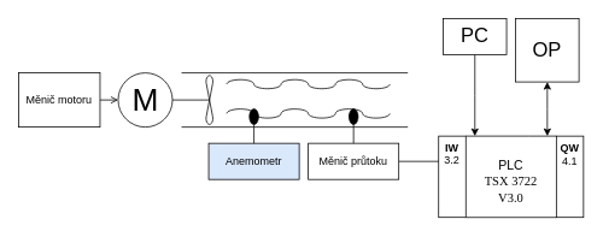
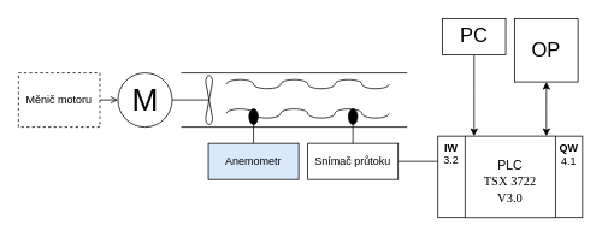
  <mxCell id="0" />
  <mxCell id="1" parent="0" />
  <mxCell id="2" style="edgeStyle=orthogonalEdgeStyle;rounded=0;orthogonalLoop=1;jettySize=auto;html=1;exitX=1;exitY=0.5;exitDx=0;exitDy=0;endArrow=none;endFill=0;" parent="1" source="21" edge="1"><mxGeometry relative="1" as="geometry"><mxPoint x="445.818" y="170" as="sourcePoint" /><mxPoint x="490" y="178" as="targetPoint" /><Array as="points"><mxPoint x="440" y="178" /><mxPoint x="440" y="178" /></Array></mxGeometry></mxCell>
  <mxCell id="3" style="edgeStyle=orthogonalEdgeStyle;rounded=0;orthogonalLoop=1;jettySize=auto;html=1;exitX=1;exitY=0;exitDx=0;exitDy=0;entryX=0;entryY=0;entryDx=0;entryDy=0;endArrow=none;endFill=0;" parent="1" source="6" target="5" edge="1"><mxGeometry relative="1" as="geometry"><Array as="points"><mxPoint x="584" y="150" /><mxPoint x="584" y="150" /></Array></mxGeometry></mxCell>
  <mxCell id="4" style="edgeStyle=orthogonalEdgeStyle;rounded=0;orthogonalLoop=1;jettySize=auto;html=1;exitX=1;exitY=1;exitDx=0;exitDy=0;entryX=0;entryY=1;entryDx=0;entryDy=0;endArrow=none;endFill=0;" parent="1" source="6" target="5" edge="1"><mxGeometry relative="1" as="geometry"><Array as="points"><mxPoint x="514" y="240" /><mxPoint x="614" y="240" /></Array></mxGeometry></mxCell>
  <mxCell id="5" value="&lt;b&gt;QW&lt;/b&gt;&lt;br&gt;4.1" style="rounded=0;whiteSpace=wrap;html=1;align=center;horizontal=1;verticalAlign=top;" parent="1" vertex="1"><mxGeometry x="614" y="150" width="30" height="90" as="geometry" /></mxCell>
  <mxCell id="6" value="&lt;b&gt;IW&lt;/b&gt;&lt;br&gt;3.2&lt;br&gt;" style="rounded=0;whiteSpace=wrap;html=1;align=center;verticalAlign=top;spacing=1;" parent="1" vertex="1"><mxGeometry x="484" y="150" width="30" height="90" as="geometry" /></mxCell>
  <mxCell id="7" style="edgeStyle=orthogonalEdgeStyle;rounded=0;orthogonalLoop=1;jettySize=auto;html=1;exitX=0.5;exitY=1;exitDx=0;exitDy=0;endArrow=classic;endFill=1;" parent="1" source="8" edge="1"><mxGeometry relative="1" as="geometry"><mxPoint x="524" y="150" as="targetPoint" /></mxGeometry></mxCell>
  <mxCell id="8" value="&lt;font style=&quot;font-size: 22px&quot;&gt;PC&lt;/font&gt;" style="whiteSpace=wrap;html=1;aspect=fixed;verticalAlign=middle;" parent="1" vertex="1"><mxGeometry x="489" y="20" width="70" height="40" as="geometry" /></mxCell>
  <mxCell id="9" value="&lt;font style=&quot;font-size: 14px&quot;&gt;PLC&lt;br&gt;&lt;span style=&quot;font-family: &amp;#34;times new roman&amp;#34; , serif&quot;&gt;TSX 3722 V3.0&lt;/span&gt;&lt;/font&gt;" style="text;html=1;strokeColor=none;fillColor=none;align=center;verticalAlign=middle;whiteSpace=wrap;rounded=0;" parent="1" vertex="1"><mxGeometry x="534" y="162" width="60" height="78" as="geometry" /></mxCell>
  <mxCell id="10" style="edgeStyle=orthogonalEdgeStyle;rounded=0;orthogonalLoop=1;jettySize=auto;html=1;exitX=0.5;exitY=1;exitDx=0;exitDy=0;startArrow=classic;startFill=1;" parent="1" source="11" edge="1"><mxGeometry relative="1" as="geometry"><mxPoint x="604" y="150" as="targetPoint" /></mxGeometry></mxCell>
  <mxCell id="11" value="&lt;font style=&quot;font-size: 22px&quot;&gt;OP&lt;/font&gt;" style="whiteSpace=wrap;html=1;aspect=fixed;verticalAlign=middle;" parent="1" vertex="1"><mxGeometry x="569" y="20" width="70" height="70" as="geometry" /></mxCell>
  <mxCell id="12" style="edgeStyle=orthogonalEdgeStyle;rounded=0;orthogonalLoop=1;jettySize=auto;html=1;exitX=1;exitY=0.5;exitDx=0;exitDy=0;entryX=0;entryY=0.5;entryDx=0;entryDy=0;endArrow=open;endFill=0;" edge="1" parent="1" source="13" target="14"><mxGeometry relative="1" as="geometry" /></mxCell>
- <mxCell id="13" value="Měnič motoru" style="rounded=0;whiteSpace=wrap;html=1;" parent="1" vertex="1"><mxGeometry x="20" y="80" width="90" height="60" as="geometry" /></mxCell>
+ <mxCell id="13" value="Měnič motoru" style="rounded=0;whiteSpace=wrap;html=1;dashed=1;" parent="1" vertex="1"><mxGeometry x="20" y="80" width="90" height="60" as="geometry" /></mxCell>
  <mxCell id="14" value="M" style="verticalLabelPosition=middle;shadow=0;dashed=0;align=center;html=1;verticalAlign=middle;strokeWidth=1;shape=ellipse;aspect=fixed;fontSize=35;" vertex="1" parent="1"><mxGeometry x="130" y="80" width="60" height="60" as="geometry" /></mxCell>
  <mxCell id="15" value="" style="endArrow=none;html=1;rounded=0;" edge="1" parent="1"><mxGeometry width="50" height="50" relative="1" as="geometry"><mxPoint x="200" y="140" as="sourcePoint" /><mxPoint x="450" y="140" as="targetPoint" /></mxGeometry></mxCell>
  <mxCell id="16" value="" style="endArrow=none;html=1;rounded=0;" edge="1" parent="1"><mxGeometry width="50" height="50" relative="1" as="geometry"><mxPoint x="200" y="80" as="sourcePoint" /><mxPoint x="450" y="80" as="targetPoint" /></mxGeometry></mxCell>
  <mxCell id="17" value="" style="shape=mxgraph.pid.agitators.agitator_(propeller);html=1;pointerEvents=1;align=center;verticalLabelPosition=bottom;verticalAlign=top;dashed=0;rotation=-90;" vertex="1" parent="1"><mxGeometry x="185" y="87.5" width="55" height="45" as="geometry" /></mxCell>
  <mxCell id="18" value="" style="shape=mxgraph.pid.fittings.blind_disc;html=1;pointerEvents=1;align=center;verticalLabelPosition=bottom;verticalAlign=top;dashed=0;" vertex="1" parent="1"><mxGeometry x="275" y="120" width="10" height="60" as="geometry" /></mxCell>
  <mxCell id="19" value="Anemometr" style="rounded=0;whiteSpace=wrap;html=1;fillColor=#dae8fc;" vertex="1" parent="1"><mxGeometry x="230" y="158" width="100" height="40" as="geometry" /></mxCell>
  <mxCell id="20" value="" style="shape=mxgraph.pid.fittings.blind_disc;html=1;pointerEvents=1;align=center;verticalLabelPosition=bottom;verticalAlign=top;dashed=0;" vertex="1" parent="1"><mxGeometry x="385" y="120" width="10" height="60" as="geometry" /></mxCell>
- <mxCell id="21" value="Měnič průtoku" style="rounded=0;whiteSpace=wrap;html=1;" vertex="1" parent="1"><mxGeometry x="340" y="158" width="100" height="40" as="geometry" /></mxCell>
+ <mxCell id="21" value="Snímač průtoku" style="rounded=0;whiteSpace=wrap;html=1;" vertex="1" parent="1"><mxGeometry x="340" y="158" width="100" height="40" as="geometry" /></mxCell>
  <mxCell id="22" value="" style="shape=mxgraph.pid.fittings.hose;html=1;pointerEvents=1;align=center;verticalLabelPosition=bottom;verticalAlign=top;dashed=0;" vertex="1" parent="1"><mxGeometry x="250" y="87.5" width="180" height="10" as="geometry" /></mxCell>
  <mxCell id="23" value="" style="shape=mxgraph.pid.fittings.hose;html=1;pointerEvents=1;align=center;verticalLabelPosition=bottom;verticalAlign=top;dashed=0;" vertex="1" parent="1"><mxGeometry x="250" y="120" width="180" height="10" as="geometry" /></mxCell>
